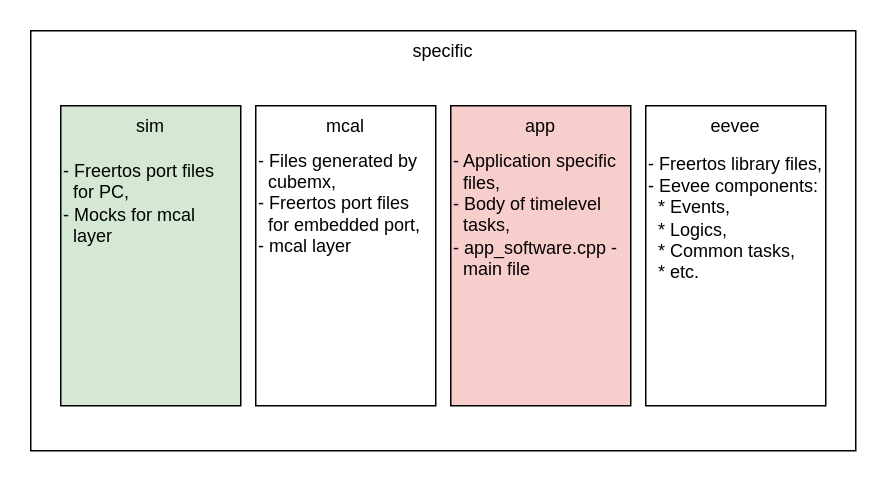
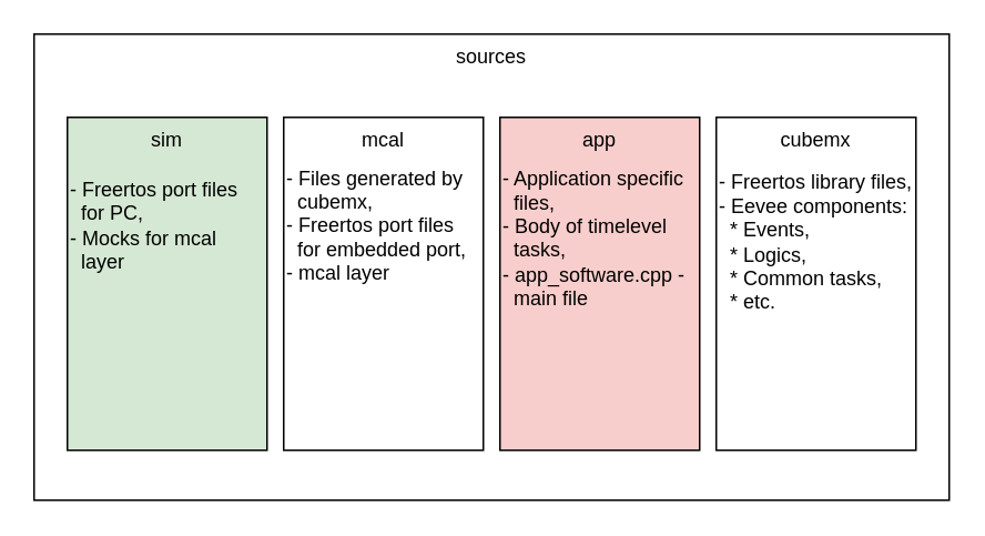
  <mxCell id="0" />
  <mxCell id="1" parent="0" />
- <mxCell id="2" value="specific" style="rounded=0;whiteSpace=wrap;html=1;verticalAlign=top;" vertex="1" parent="1"><mxGeometry x="20" y="20" width="550" height="280" as="geometry" /></mxCell>
+ <mxCell id="2" value="sources" style="rounded=0;whiteSpace=wrap;html=1;verticalAlign=top;" vertex="1" parent="1"><mxGeometry x="20" y="20" width="550" height="280" as="geometry" /></mxCell>
  <mxCell id="3" value="sim" style="rounded=0;whiteSpace=wrap;html=1;verticalAlign=top;fillColor=#d5e8d4;" vertex="1" parent="1"><mxGeometry x="40" y="70" width="120" height="200" as="geometry" /></mxCell>
  <mxCell id="4" value="app" style="rounded=0;whiteSpace=wrap;html=1;verticalAlign=top;fillColor=#f8cecc;" vertex="1" parent="1"><mxGeometry x="300" y="70" width="120" height="200" as="geometry" /></mxCell>
- <mxCell id="5" value="eevee" style="rounded=0;whiteSpace=wrap;html=1;verticalAlign=top;" vertex="1" parent="1"><mxGeometry x="430" y="70" width="120" height="200" as="geometry" /></mxCell>
+ <mxCell id="5" value="cubemx" style="rounded=0;whiteSpace=wrap;html=1;verticalAlign=top;" vertex="1" parent="1"><mxGeometry x="430" y="70" width="120" height="200" as="geometry" /></mxCell>
  <mxCell id="6" value="mcal" style="rounded=0;whiteSpace=wrap;html=1;verticalAlign=top;" vertex="1" parent="1"><mxGeometry x="170" y="70" width="120" height="200" as="geometry" /></mxCell>
  <mxCell id="7" value="&lt;div style=&quot;text-align: left&quot;&gt;&lt;span&gt;- Freertos library files,&lt;/span&gt;&lt;/div&gt;&lt;div style=&quot;text-align: left&quot;&gt;&lt;span&gt;- Eevee components:&lt;/span&gt;&lt;/div&gt;&lt;div style=&quot;text-align: left&quot;&gt;&lt;span&gt;&amp;nbsp; * Events,&lt;/span&gt;&lt;/div&gt;&lt;div style=&quot;text-align: left&quot;&gt;&lt;span&gt;&amp;nbsp; * Logics,&lt;/span&gt;&lt;/div&gt;&lt;div style=&quot;text-align: left&quot;&gt;&lt;span&gt;&amp;nbsp; * Common tasks,&lt;/span&gt;&lt;/div&gt;&lt;div style=&quot;text-align: left&quot;&gt;&lt;span&gt;&amp;nbsp; * etc.&lt;/span&gt;&lt;/div&gt;" style="text;html=1;strokeColor=none;fillColor=none;align=center;verticalAlign=middle;whiteSpace=wrap;rounded=0;" vertex="1" parent="1"><mxGeometry x="430" y="100" width="120" height="90" as="geometry" /></mxCell>
  <mxCell id="8" value="&lt;div&gt;- Application specific&amp;nbsp; &amp;nbsp; files,&lt;/div&gt;&lt;div&gt;- Body of timelevel&amp;nbsp; &amp;nbsp; &amp;nbsp; &amp;nbsp; tasks,&lt;/div&gt;&lt;div&gt;- app_software.cpp -&amp;nbsp; &amp;nbsp; main file&lt;/div&gt;&lt;div&gt;&lt;br&gt;&lt;/div&gt;" style="text;html=1;strokeColor=none;fillColor=none;align=left;verticalAlign=middle;whiteSpace=wrap;rounded=0;" vertex="1" parent="1"><mxGeometry x="300" y="100" width="120" height="100" as="geometry" /></mxCell>
  <mxCell id="9" value="&lt;div&gt;- Files generated by&amp;nbsp; &amp;nbsp; &amp;nbsp; cubemx,&lt;/div&gt;&lt;div&gt;- Freertos port files&amp;nbsp; &amp;nbsp; &amp;nbsp; &amp;nbsp; for embedded port,&lt;/div&gt;&lt;div&gt;- mcal layer&lt;/div&gt;" style="text;html=1;strokeColor=none;fillColor=none;align=left;verticalAlign=middle;whiteSpace=wrap;rounded=0;" vertex="1" parent="1"><mxGeometry x="170" y="100" width="120" height="70" as="geometry" /></mxCell>
  <mxCell id="10" value="&lt;div&gt;&lt;span&gt;- Freertos port files&amp;nbsp; &amp;nbsp; &amp;nbsp; &amp;nbsp; for PC,&lt;/span&gt;&lt;br&gt;&lt;/div&gt;&lt;div&gt;- Mocks for mcal&amp;nbsp; &amp;nbsp; &amp;nbsp; &amp;nbsp; &amp;nbsp; &amp;nbsp; layer&lt;/div&gt;" style="text;html=1;strokeColor=none;fillColor=none;align=left;verticalAlign=middle;whiteSpace=wrap;rounded=0;" vertex="1" parent="1"><mxGeometry x="40" y="100" width="120" height="70" as="geometry" /></mxCell>
